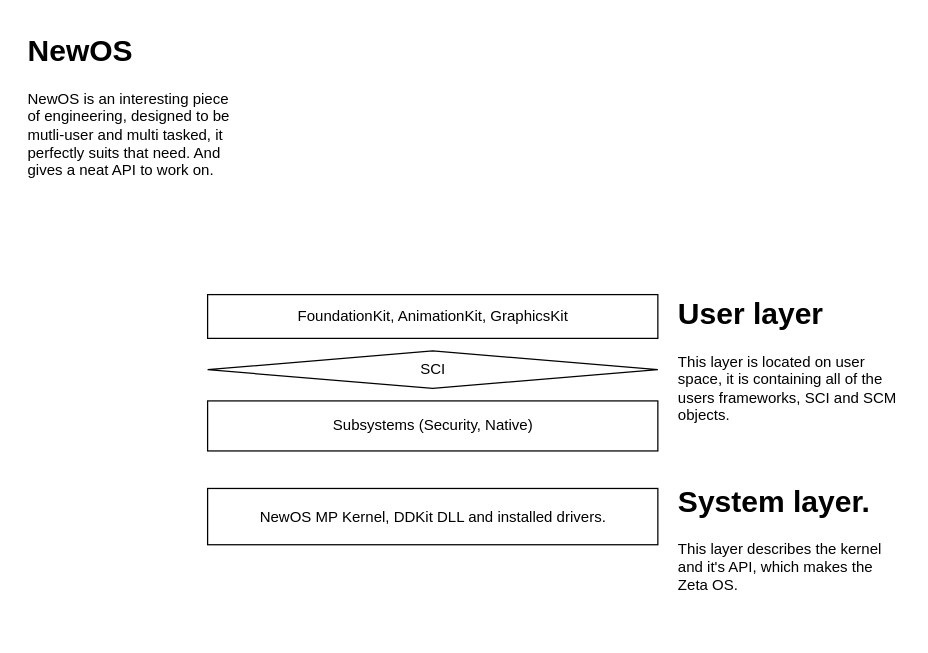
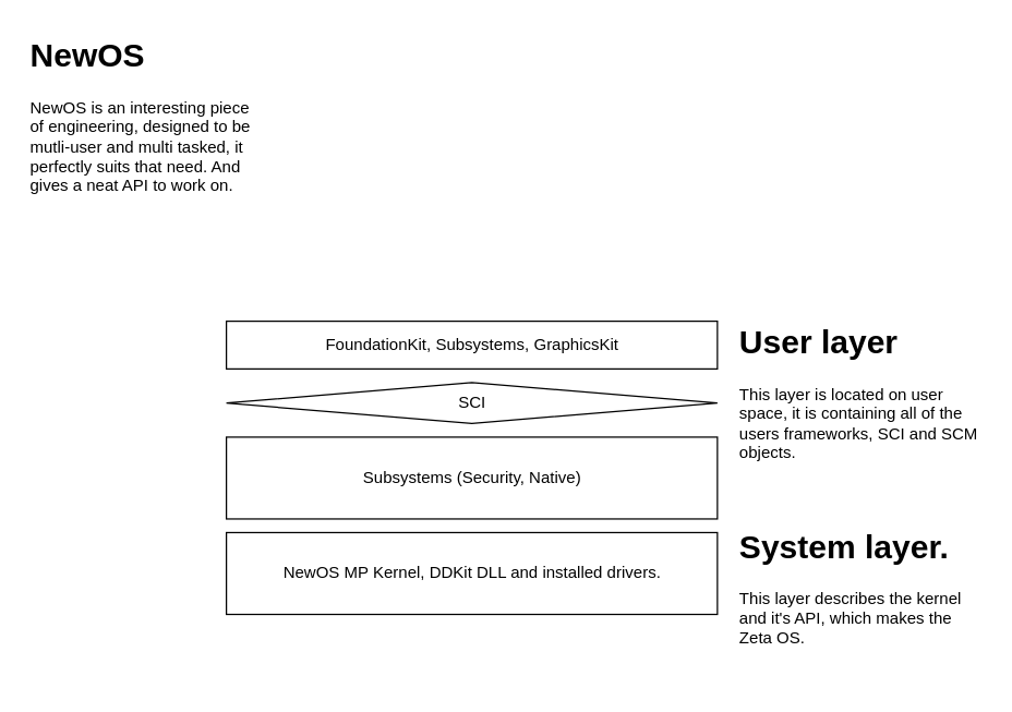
  <mxCell id="0" />
  <mxCell id="1" parent="0" />
  <mxCell id="2" value="SCI" style="rhombus;whiteSpace=wrap;html=1;" parent="1" vertex="1"><mxGeometry x="165.5" y="280" width="360" height="30" as="geometry" /></mxCell>
- <mxCell id="3" value="FoundationKit, AnimationKit, GraphicsKit" style="rounded=0;whiteSpace=wrap;html=1;" parent="1" vertex="1"><mxGeometry x="165.5" y="235" width="360" height="35" as="geometry" /></mxCell>
+ <mxCell id="3" value="FoundationKit, Subsystems, GraphicsKit" style="rounded=0;whiteSpace=wrap;html=1;" parent="1" vertex="1"><mxGeometry x="165.5" y="235" width="360" height="35" as="geometry" /></mxCell>
  <mxCell id="4" value="&lt;h1 style=&quot;margin-top: 0px;&quot;&gt;System layer.&lt;/h1&gt;&lt;p&gt;This layer describes the kernel and it's API, which makes the Zeta OS.&lt;/p&gt;" style="text;html=1;whiteSpace=wrap;overflow=hidden;rounded=0;" parent="1" vertex="1"><mxGeometry x="540" y="380" width="180" height="120" as="geometry" /></mxCell>
- <mxCell id="5" value="NewOS MP Kernel, DDKit&amp;nbsp;DLL and installed drivers." style="rounded=0;whiteSpace=wrap;html=1;" parent="1" vertex="1"><mxGeometry x="165.5" y="390" width="360" height="45" as="geometry" /></mxCell>
+ <mxCell id="5" value="NewOS MP Kernel, DDKit&amp;nbsp;DLL and installed drivers." style="rounded=0;whiteSpace=wrap;html=1;" parent="1" vertex="1"><mxGeometry x="165.5" y="390" width="360" height="60" as="geometry" /></mxCell>
  <mxCell id="6" value="&lt;h1 style=&quot;margin-top: 0px;&quot;&gt;User layer&lt;/h1&gt;&lt;div&gt;This layer is located on user space, it is containing all of the users frameworks, SCI and SCM objects.&lt;/div&gt;" style="text;html=1;whiteSpace=wrap;overflow=hidden;rounded=0;" parent="1" vertex="1"><mxGeometry x="540" y="230" width="180" height="120" as="geometry" /></mxCell>
  <mxCell id="7" value="&lt;h1 style=&quot;margin-top: 0px;&quot;&gt;NewOS&lt;/h1&gt;&lt;div&gt;NewOS is an interesting piece&lt;/div&gt;&lt;div&gt;of engineering, designed to be mutli-user and multi tasked, it perfectly suits that need. And gives a neat API to work on.&lt;/div&gt;" style="text;html=1;whiteSpace=wrap;overflow=hidden;rounded=0;" parent="1" vertex="1"><mxGeometry x="20" y="20" width="180" height="130" as="geometry" /></mxCell>
- <mxCell id="8" value="Subsystems (Security, Native)" style="rounded=0;whiteSpace=wrap;html=1;" vertex="1" parent="1"><mxGeometry x="165.5" y="320" width="360" height="40" as="geometry" /></mxCell>
+ <mxCell id="8" value="Subsystems (Security, Native)" style="rounded=0;whiteSpace=wrap;html=1;" vertex="1" parent="1"><mxGeometry x="165.5" y="320" width="360" height="60" as="geometry" /></mxCell>
